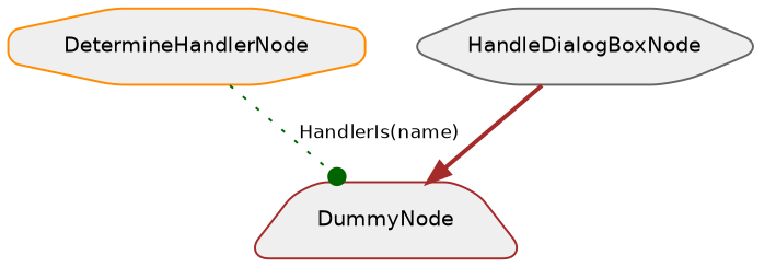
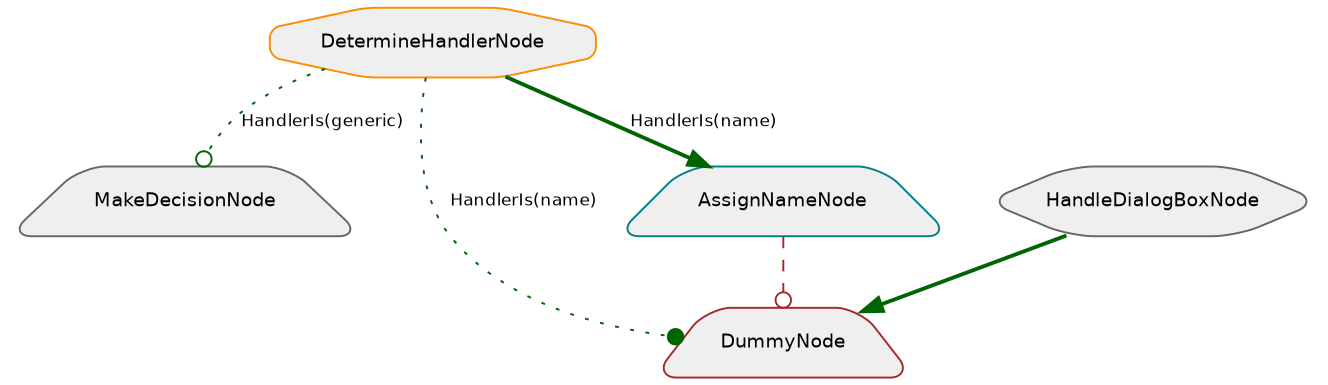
  digraph {
    compound=true
    rankdir=TB
    node [color=gray40 fillcolor="#EFEFEF" fontname=Helvetica fontsize=10 shape=trapezium style="rounded,filled"]
    edge [arrowhead=odot color=darkgreen fontname=Helvetica fontsize=9 style=dotted]
+   n1 [label=MakeDecisionNode]
    n2 [color=brown label=DummyNode]
    n3 [color=darkorange label=DetermineHandlerNode shape=octagon]
+   n4 [color=teal label=AssignNameNode]
    n5 [label=HandleDialogBoxNode shape=hexagon]
+   n3 -> n1 [label="HandlerIs(generic)"]
    n3 -> n2 [arrowhead=dot label="HandlerIs(name)"]
-   n5 -> n2 [arrowhead=normal color=brown style=bold]
+   n3 -> n4 [arrowhead=normal label="HandlerIs(name)" style=bold]
+   n4 -> n2 [color=brown style=dashed]
+   n5 -> n2 [arrowhead=normal style=bold]
  }
